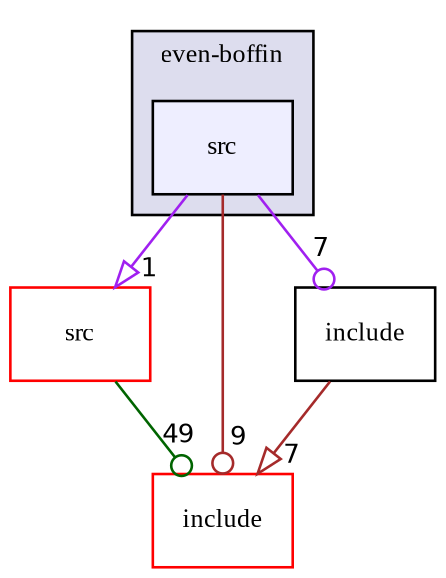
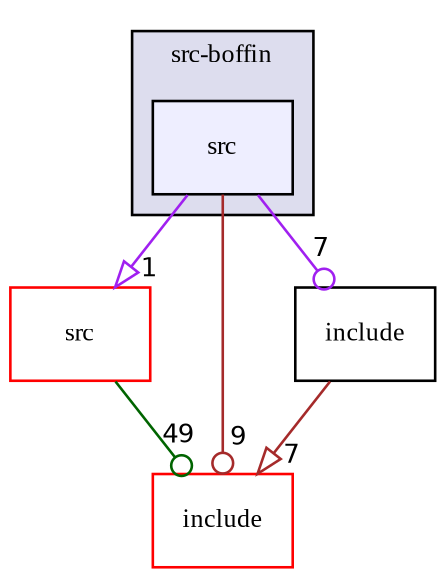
  digraph {
    compound=true
    fontname="Liberation Serif"
    node [fillcolor=white fontname="Liberation Serif" fontsize=10 shape=box style=filled]
    edge [headlabel=7 labeldistance=1.5 labelfontname=Helvetica labelfontsize=10 color=purple arrowhead=odot fontname="Liberation Serif"]
    n1 [fillcolor="#eeeeff" label=src pencolor=black]
    n2 [color=red label=src]
    n3 [color=red label=include]
    n4 [label=include fillcolor="" style=""]
    subgraph cluster_1 {
      bgcolor="#ddddee"
      fontsize=10
-     label="even-boffin"
+     label="src-boffin"
      pencolor=black
      n1
    }
    n1 -> n2 [headlabel=1 arrowhead=onormal]
    n1 -> n3 [headlabel=9 color=brown]
    n1 -> n4
    n2 -> n3 [headlabel=49 color=darkgreen]
    n4 -> n3 [color=brown arrowhead=onormal]
  }
